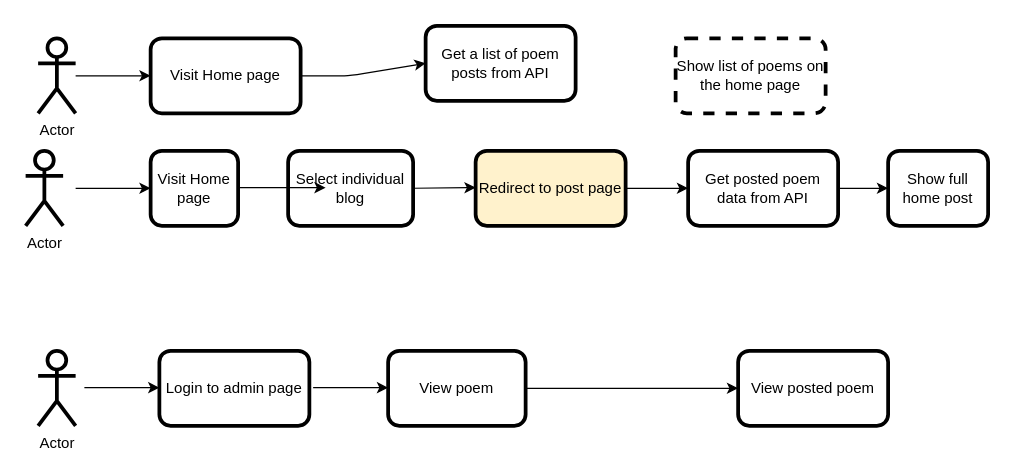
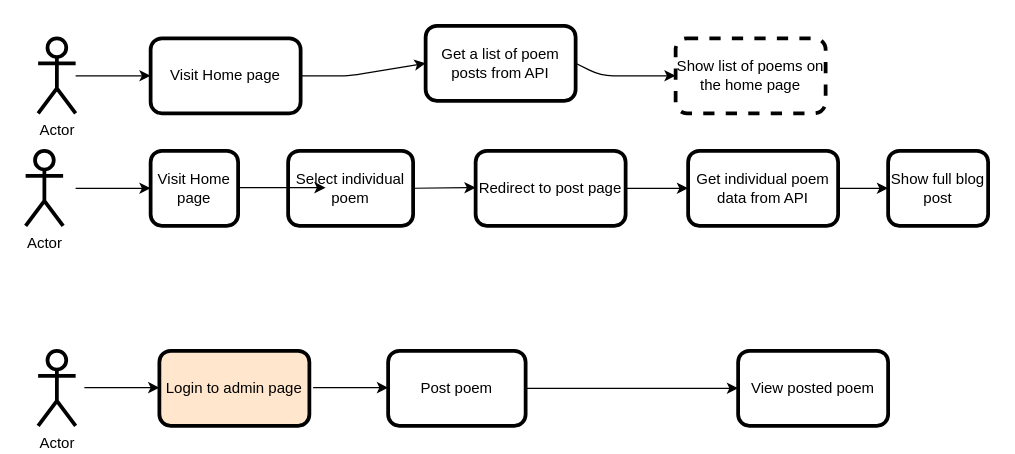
  <mxCell id="0" />
  <mxCell id="1" parent="0" />
  <mxCell id="2" value="Actor" style="shape=umlActor;verticalLabelPosition=bottom;verticalAlign=top;html=1;outlineConnect=0;strokeWidth=3;" parent="1" vertex="1"><mxGeometry x="30" y="30" width="30" height="60" as="geometry" /></mxCell>
  <mxCell id="3" value="Get a list of poem posts from API" style="rounded=1;whiteSpace=wrap;html=1;strokeWidth=3;" parent="1" vertex="1"><mxGeometry x="340" y="20" width="120" height="60" as="geometry" /></mxCell>
  <mxCell id="4" value="Visit Home page" style="rounded=1;whiteSpace=wrap;html=1;strokeWidth=3;" parent="1" vertex="1"><mxGeometry x="120" y="30" width="120" height="60" as="geometry" /></mxCell>
  <mxCell id="5" value="Show list of poems on the home page" style="rounded=1;whiteSpace=wrap;html=1;strokeWidth=3;dashed=1;" parent="1" vertex="1"><mxGeometry x="540" y="30" width="120" height="60" as="geometry" /></mxCell>
  <mxCell id="6" value="" style="endArrow=classic;html=1;" parent="1" source="2" edge="1"><mxGeometry width="50" height="50" relative="1" as="geometry"><mxPoint x="70" y="110" as="sourcePoint" /><mxPoint x="120" y="60" as="targetPoint" /><Array as="points" /></mxGeometry></mxCell>
  <mxCell id="7" value="" style="endArrow=classic;html=1;entryX=0;entryY=0.5;entryDx=0;entryDy=0;exitX=1;exitY=0.5;exitDx=0;exitDy=0;" parent="1" source="4" target="3" edge="1"><mxGeometry width="50" height="50" relative="1" as="geometry"><mxPoint x="240" y="160" as="sourcePoint" /><mxPoint x="290" y="110" as="targetPoint" /><Array as="points"><mxPoint x="260" y="60" /><mxPoint x="280" y="60" /></Array></mxGeometry></mxCell>
+ <mxCell id="8" value="" style="endArrow=classic;html=1;entryX=0;entryY=0.5;entryDx=0;entryDy=0;exitX=1;exitY=0.5;exitDx=0;exitDy=0;" parent="1" source="3" target="5" edge="1"><mxGeometry width="50" height="50" relative="1" as="geometry"><mxPoint x="448" y="125" as="sourcePoint" /><mxPoint x="498" y="75" as="targetPoint" /><Array as="points"><mxPoint x="480" y="60" /></Array></mxGeometry></mxCell>
  <mxCell id="9" value="Actor" style="shape=umlActor;verticalLabelPosition=bottom;verticalAlign=top;html=1;outlineConnect=0;strokeWidth=3;" parent="1" vertex="1"><mxGeometry x="30" y="280" width="30" height="60" as="geometry" /></mxCell>
- <mxCell id="10" value="Login to admin page" style="rounded=1;whiteSpace=wrap;html=1;strokeWidth=3;" parent="1" vertex="1"><mxGeometry x="127" y="280" width="120" height="60" as="geometry" /></mxCell>
- <mxCell id="11" value="View poem" style="rounded=1;whiteSpace=wrap;html=1;strokeWidth=3;" parent="1" vertex="1"><mxGeometry x="310" y="280" width="110" height="60" as="geometry" /></mxCell>
+ <mxCell id="10" value="Login to admin page" style="rounded=1;whiteSpace=wrap;html=1;strokeWidth=3;fillColor=#ffe6cc;" parent="1" vertex="1"><mxGeometry x="127" y="280" width="120" height="60" as="geometry" /></mxCell>
+ <mxCell id="11" value="Post poem" style="rounded=1;whiteSpace=wrap;html=1;strokeWidth=3;" parent="1" vertex="1"><mxGeometry x="310" y="280" width="110" height="60" as="geometry" /></mxCell>
  <mxCell id="12" value="View posted poem" style="rounded=1;whiteSpace=wrap;html=1;strokeWidth=3;" parent="1" vertex="1"><mxGeometry x="590" y="280" width="120" height="60" as="geometry" /></mxCell>
  <mxCell id="13" value="" style="endArrow=classic;html=1;entryX=0;entryY=0.5;entryDx=0;entryDy=0;" parent="1" target="12" edge="1"><mxGeometry width="50" height="50" relative="1" as="geometry"><mxPoint x="420" y="310" as="sourcePoint" /><mxPoint x="470" y="260" as="targetPoint" /></mxGeometry></mxCell>
  <mxCell id="14" value="" style="endArrow=classic;html=1;entryX=0;entryY=0.5;entryDx=0;entryDy=0;" parent="1" edge="1"><mxGeometry width="50" height="50" relative="1" as="geometry"><mxPoint x="250" y="309.5" as="sourcePoint" /><mxPoint x="310" y="309.5" as="targetPoint" /></mxGeometry></mxCell>
  <mxCell id="15" value="" style="endArrow=classic;html=1;entryX=0;entryY=0.5;entryDx=0;entryDy=0;" parent="1" edge="1"><mxGeometry width="50" height="50" relative="1" as="geometry"><mxPoint x="67" y="309.5" as="sourcePoint" /><mxPoint x="127" y="309.5" as="targetPoint" /></mxGeometry></mxCell>
- <mxCell id="16" value="Select individual blog" style="rounded=1;whiteSpace=wrap;html=1;strokeWidth=3;" parent="1" vertex="1"><mxGeometry x="230" y="120" width="100" height="60" as="geometry" /></mxCell>
+ <mxCell id="16" value="Select individual poem" style="rounded=1;whiteSpace=wrap;html=1;strokeWidth=3;" parent="1" vertex="1"><mxGeometry x="230" y="120" width="100" height="60" as="geometry" /></mxCell>
  <mxCell id="17" value="Visit Home page" style="rounded=1;whiteSpace=wrap;html=1;strokeWidth=3;" parent="1" vertex="1"><mxGeometry x="120" y="120" width="70" height="60" as="geometry" /></mxCell>
- <mxCell id="18" value="Redirect to post page" style="rounded=1;whiteSpace=wrap;html=1;strokeWidth=3;fillColor=#fff2cc;" parent="1" vertex="1"><mxGeometry x="380" y="120" width="120" height="60" as="geometry" /></mxCell>
+ <mxCell id="18" value="Redirect to post page" style="rounded=1;whiteSpace=wrap;html=1;strokeWidth=3;" parent="1" vertex="1"><mxGeometry x="380" y="120" width="120" height="60" as="geometry" /></mxCell>
  <mxCell id="19" value="" style="endArrow=classic;html=1;" parent="1" edge="1"><mxGeometry width="50" height="50" relative="1" as="geometry"><mxPoint x="60" y="150" as="sourcePoint" /><mxPoint x="120" y="150" as="targetPoint" /><Array as="points" /></mxGeometry></mxCell>
  <mxCell id="20" value="Actor" style="shape=umlActor;verticalLabelPosition=bottom;verticalAlign=top;html=1;outlineConnect=0;strokeWidth=3;" parent="1" vertex="1"><mxGeometry x="20" y="120" width="30" height="60" as="geometry" /></mxCell>
- <mxCell id="21" value="Get posted poem data from API" style="rounded=1;whiteSpace=wrap;html=1;strokeWidth=3;" parent="1" vertex="1"><mxGeometry x="550" y="120" width="120" height="60" as="geometry" /></mxCell>
- <mxCell id="22" value="Show full home post" style="rounded=1;whiteSpace=wrap;html=1;strokeWidth=3;" parent="1" vertex="1"><mxGeometry x="710" y="120" width="80" height="60" as="geometry" /></mxCell>
+ <mxCell id="21" value="Get individual poem data from API" style="rounded=1;whiteSpace=wrap;html=1;strokeWidth=3;" parent="1" vertex="1"><mxGeometry x="550" y="120" width="120" height="60" as="geometry" /></mxCell>
+ <mxCell id="22" value="Show full blog post" style="rounded=1;whiteSpace=wrap;html=1;strokeWidth=3;" parent="1" vertex="1"><mxGeometry x="710" y="120" width="80" height="60" as="geometry" /></mxCell>
  <mxCell id="23" value="" style="endArrow=classic;html=1;exitX=1;exitY=0.5;exitDx=0;exitDy=0;" parent="1" source="21" edge="1"><mxGeometry width="50" height="50" relative="1" as="geometry"><mxPoint x="710" y="190" as="sourcePoint" /><mxPoint x="710" y="150" as="targetPoint" /></mxGeometry></mxCell>
  <mxCell id="24" value="" style="endArrow=classic;html=1;exitX=1;exitY=0.5;exitDx=0;exitDy=0;" parent="1" source="18" edge="1"><mxGeometry width="50" height="50" relative="1" as="geometry"><mxPoint x="550" y="200" as="sourcePoint" /><mxPoint x="550" y="150" as="targetPoint" /></mxGeometry></mxCell>
  <mxCell id="25" value="" style="endArrow=classic;html=1;exitX=1;exitY=0.5;exitDx=0;exitDy=0;" parent="1" edge="1"><mxGeometry width="50" height="50" relative="1" as="geometry"><mxPoint x="190" y="149.5" as="sourcePoint" /><mxPoint x="260" y="149.5" as="targetPoint" /></mxGeometry></mxCell>
  <mxCell id="26" value="" style="endArrow=classic;html=1;" parent="1" edge="1"><mxGeometry width="50" height="50" relative="1" as="geometry"><mxPoint x="330" y="150" as="sourcePoint" /><mxPoint x="380" y="149.5" as="targetPoint" /></mxGeometry></mxCell>
